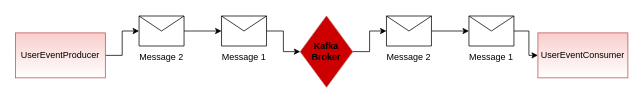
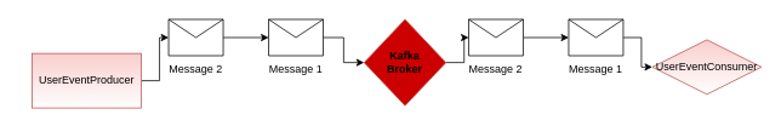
  <mxCell id="0" />
  <mxCell id="1" parent="0" />
  <mxCell id="2" style="edgeStyle=orthogonalEdgeStyle;rounded=0;orthogonalLoop=1;jettySize=auto;html=1;entryX=0;entryY=0.5;entryDx=0;entryDy=0;" edge="1" parent="1" source="3" target="6"><mxGeometry relative="1" as="geometry" /></mxCell>
- <mxCell id="3" value="UserEventProducer" style="rounded=0;whiteSpace=wrap;html=1;fillColor=#f8cecc;strokeColor=#b85450;gradientColor=#FFFFFF;" vertex="1" parent="1"><mxGeometry x="20" y="43" width="120" height="60" as="geometry" /></mxCell>
- <mxCell id="4" value="UserEventConsumer" style="rounded=0;whiteSpace=wrap;html=1;fillColor=#f8cecc;strokeColor=#b85450;gradientColor=#FFFFFF;" vertex="1" parent="1"><mxGeometry x="717" y="43" width="120" height="60" as="geometry" /></mxCell>
+ <mxCell id="3" value="UserEventProducer" style="rounded=0;whiteSpace=wrap;html=1;fillColor=#f8cecc;strokeColor=#b85450;gradientColor=#FFFFFF;" vertex="1" parent="1"><mxGeometry x="35" y="58" width="120" height="60" as="geometry" /></mxCell>
+ <mxCell id="4" value="UserEventConsumer" style="rhombus;whiteSpace=wrap;html=1;fillColor=#f8cecc;strokeColor=#b85450;gradientColor=#FFFFFF;" vertex="1" parent="1"><mxGeometry x="717" y="43" width="120" height="60" as="geometry" /></mxCell>
  <mxCell id="5" style="edgeStyle=orthogonalEdgeStyle;rounded=0;orthogonalLoop=1;jettySize=auto;html=1;" edge="1" parent="1" source="6" target="11"><mxGeometry relative="1" as="geometry" /></mxCell>
  <mxCell id="6" value="" style="shape=message;html=1;whiteSpace=wrap;html=1;outlineConnect=0;gradientColor=#FFFFFF;" vertex="1" parent="1"><mxGeometry x="185" y="20.5" width="60" height="40" as="geometry" /></mxCell>
  <mxCell id="7" value="Message 2" style="text;html=1;strokeColor=none;fillColor=none;align=center;verticalAlign=middle;whiteSpace=wrap;rounded=0;" vertex="1" parent="1"><mxGeometry x="180" y="60.5" width="70" height="30" as="geometry" /></mxCell>
  <mxCell id="8" style="edgeStyle=orthogonalEdgeStyle;rounded=0;orthogonalLoop=1;jettySize=auto;html=1;entryX=0;entryY=0.5;entryDx=0;entryDy=0;" edge="1" parent="1" source="9" target="14"><mxGeometry relative="1" as="geometry" /></mxCell>
- <mxCell id="9" value="&lt;b&gt;Kafka&lt;br&gt;Broker&lt;/b&gt;" style="rhombus;whiteSpace=wrap;html=1;fillColor=#CC0000;strokeColor=#b85450;" vertex="1" parent="1"><mxGeometry x="400" y="20.5" width="70" height="95" as="geometry" /></mxCell>
+ <mxCell id="9" value="&lt;b&gt;Kafka&lt;br&gt;Broker&lt;/b&gt;" style="rhombus;whiteSpace=wrap;html=1;fillColor=#CC0000;strokeColor=#b85450;" vertex="1" parent="1"><mxGeometry x="400" y="20.5" width="90" height="95" as="geometry" /></mxCell>
  <mxCell id="10" style="edgeStyle=orthogonalEdgeStyle;rounded=0;orthogonalLoop=1;jettySize=auto;html=1;entryX=0;entryY=0.5;entryDx=0;entryDy=0;" edge="1" parent="1" source="11" target="9"><mxGeometry relative="1" as="geometry" /></mxCell>
  <mxCell id="11" value="" style="shape=message;html=1;whiteSpace=wrap;html=1;outlineConnect=0;gradientColor=#FFFFFF;" vertex="1" parent="1"><mxGeometry x="295" y="20.5" width="60" height="40" as="geometry" /></mxCell>
  <mxCell id="12" value="Message 1" style="text;html=1;strokeColor=none;fillColor=none;align=center;verticalAlign=middle;whiteSpace=wrap;rounded=0;" vertex="1" parent="1"><mxGeometry x="290" y="60.5" width="70" height="30" as="geometry" /></mxCell>
  <mxCell id="13" style="edgeStyle=orthogonalEdgeStyle;rounded=0;orthogonalLoop=1;jettySize=auto;html=1;" edge="1" source="14" target="17" parent="1"><mxGeometry relative="1" as="geometry" /></mxCell>
  <mxCell id="14" value="" style="shape=message;html=1;whiteSpace=wrap;html=1;outlineConnect=0;gradientColor=#FFFFFF;" vertex="1" parent="1"><mxGeometry x="515" y="20.5" width="60" height="40" as="geometry" /></mxCell>
  <mxCell id="15" value="Message 2" style="text;html=1;strokeColor=none;fillColor=none;align=center;verticalAlign=middle;whiteSpace=wrap;rounded=0;" vertex="1" parent="1"><mxGeometry x="510" y="60.5" width="70" height="30" as="geometry" /></mxCell>
  <mxCell id="16" style="edgeStyle=orthogonalEdgeStyle;rounded=0;orthogonalLoop=1;jettySize=auto;html=1;entryX=0;entryY=0.5;entryDx=0;entryDy=0;" edge="1" parent="1" source="17" target="4"><mxGeometry relative="1" as="geometry" /></mxCell>
  <mxCell id="17" value="" style="shape=message;html=1;whiteSpace=wrap;html=1;outlineConnect=0;gradientColor=#FFFFFF;" vertex="1" parent="1"><mxGeometry x="625" y="20.5" width="60" height="40" as="geometry" /></mxCell>
  <mxCell id="18" value="Message 1" style="text;html=1;strokeColor=none;fillColor=none;align=center;verticalAlign=middle;whiteSpace=wrap;rounded=0;" vertex="1" parent="1"><mxGeometry x="620" y="60.5" width="70" height="30" as="geometry" /></mxCell>
